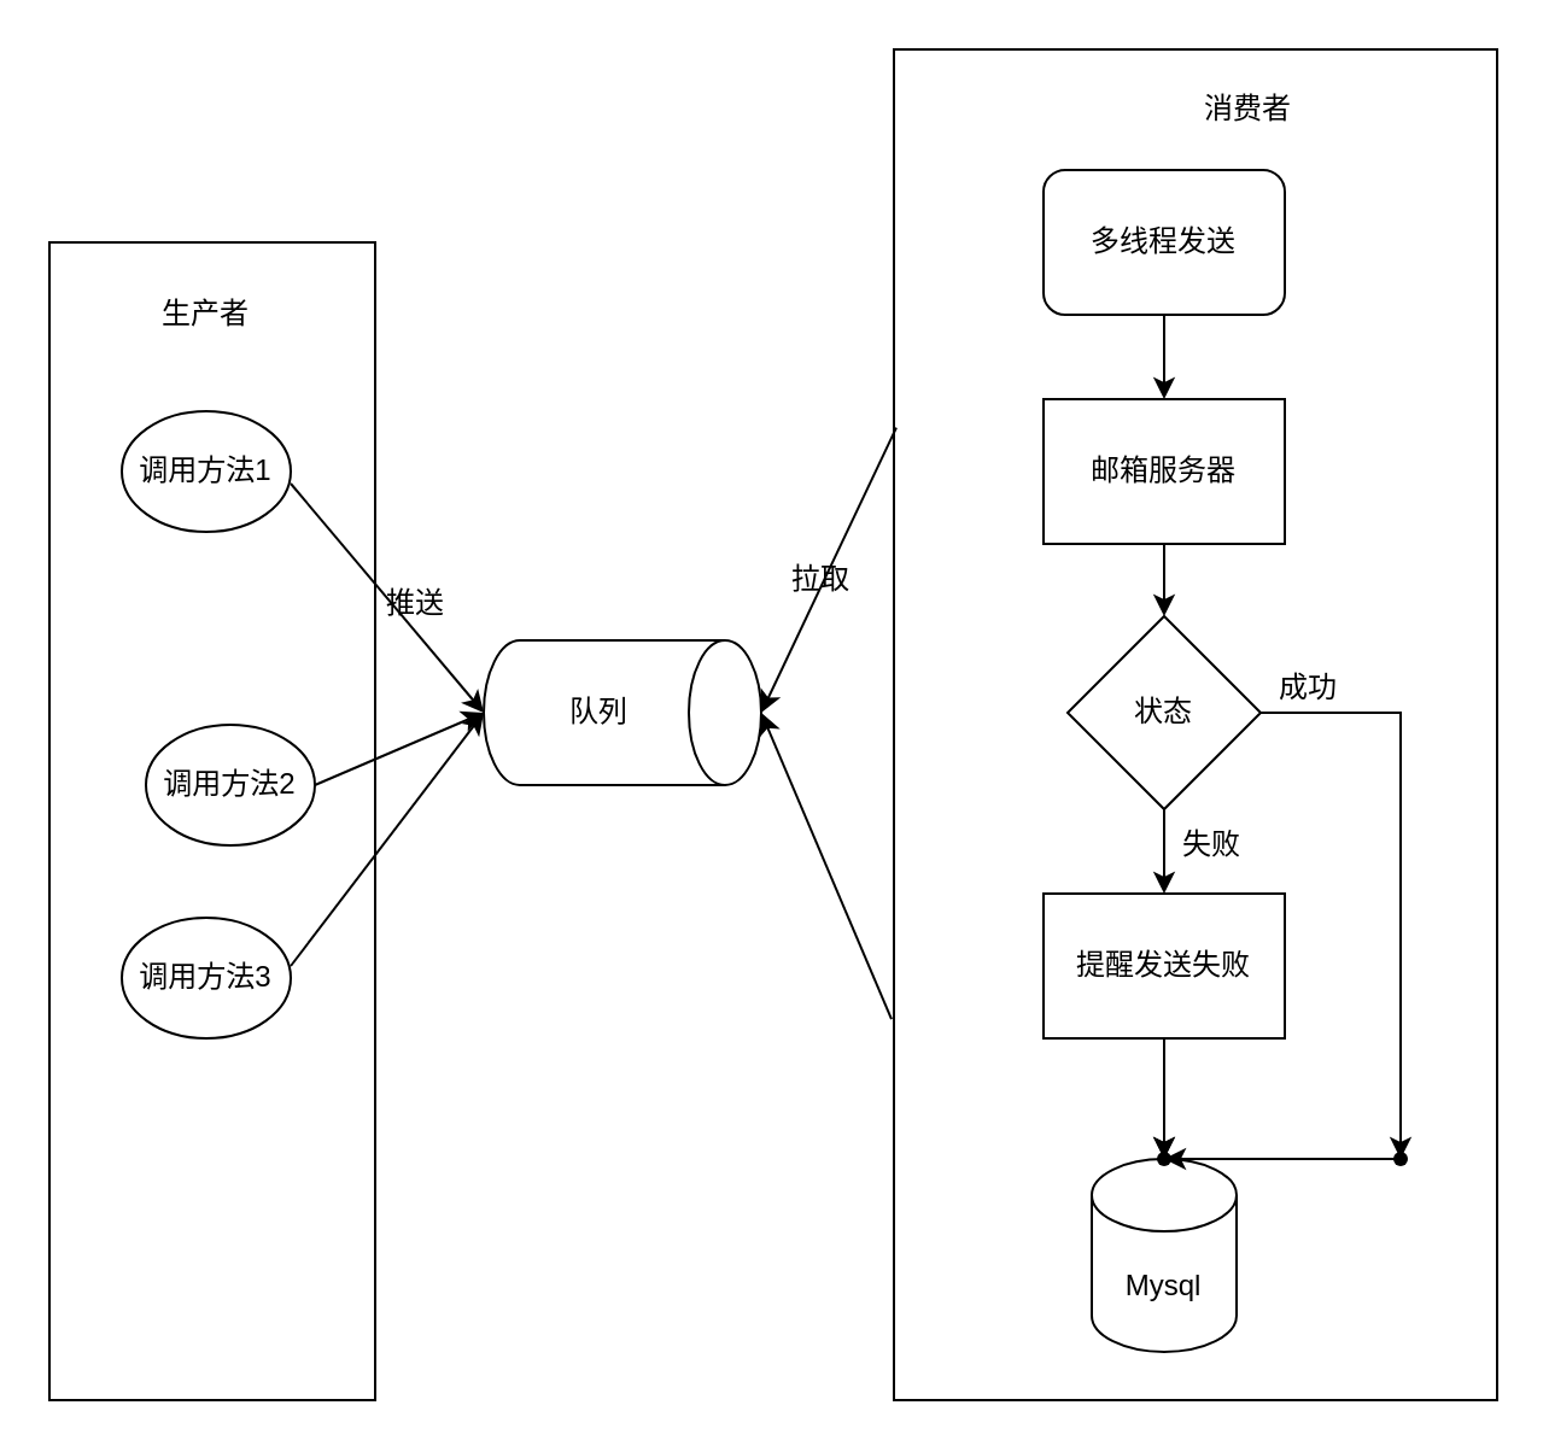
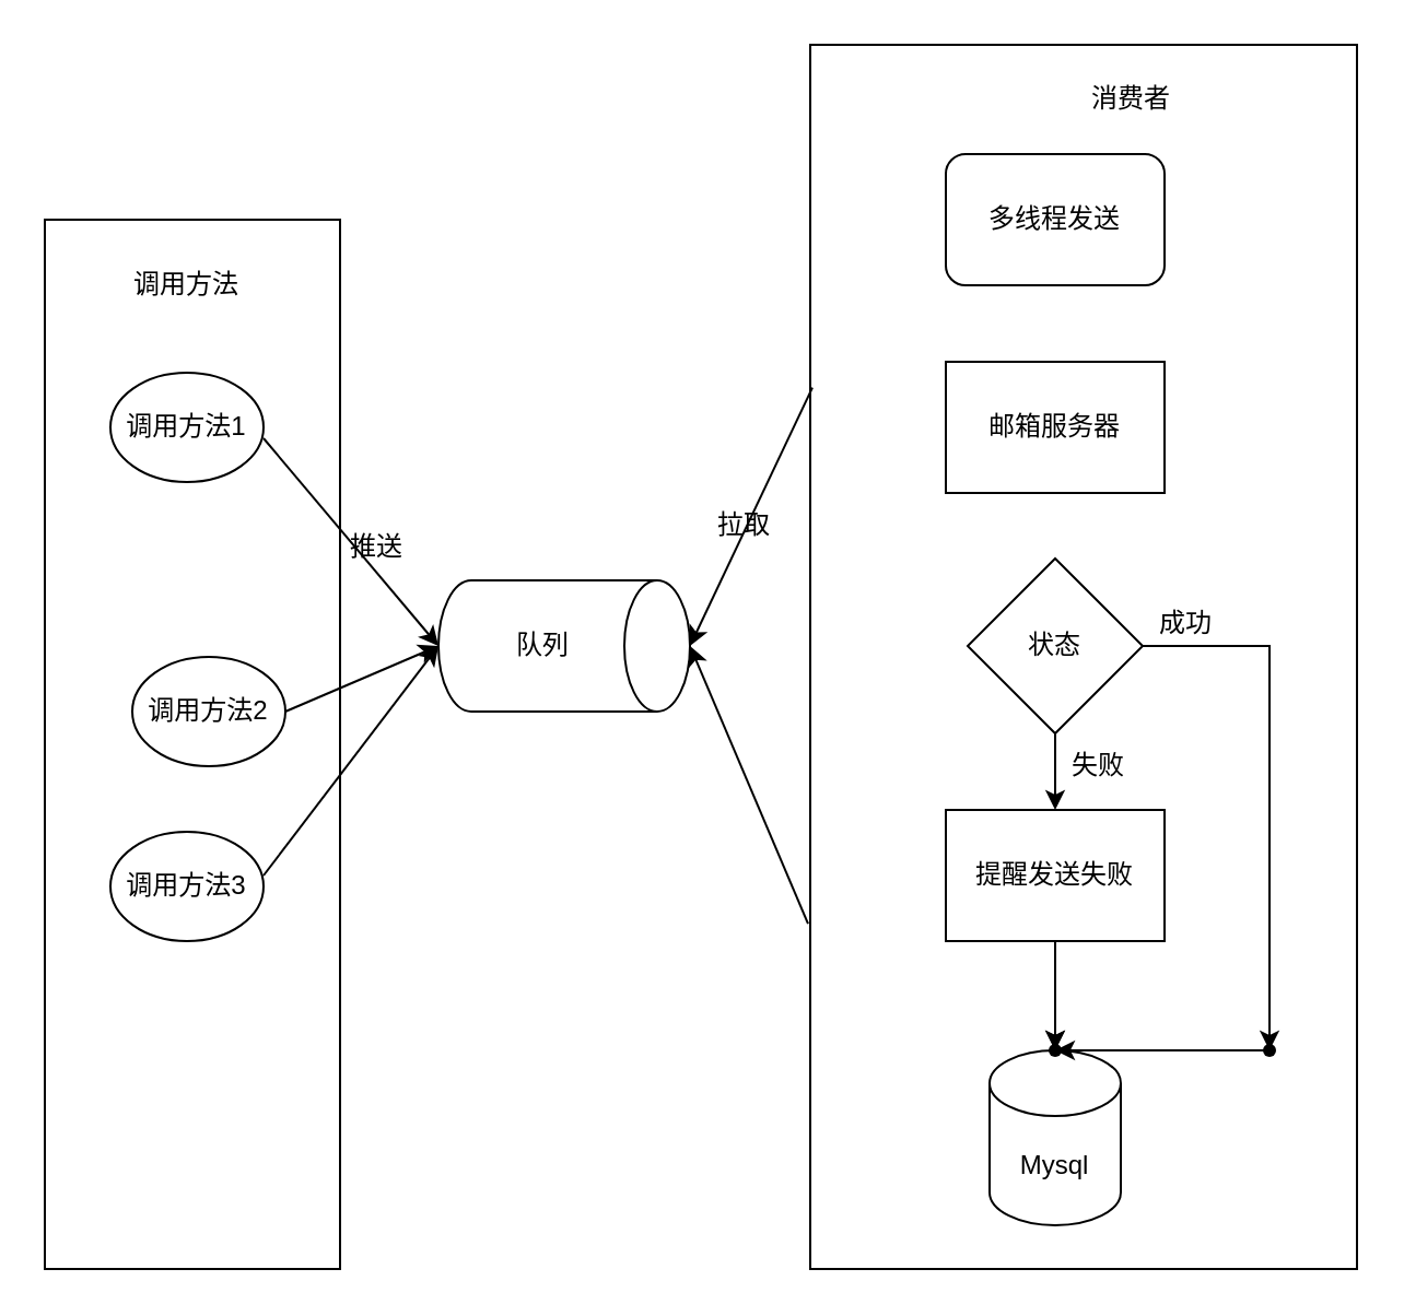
  <mxCell id="0" />
  <mxCell id="1" parent="0" />
  <mxCell id="2" value="" style="rounded=0;whiteSpace=wrap;html=1;" vertex="1" parent="1"><mxGeometry x="20" y="100" width="135" height="480" as="geometry" /></mxCell>
  <mxCell id="3" value="调用方法1" style="ellipse;whiteSpace=wrap;html=1;" vertex="1" parent="1"><mxGeometry x="50" y="170" width="70" height="50" as="geometry" /></mxCell>
  <mxCell id="4" value="调用方法2" style="ellipse;whiteSpace=wrap;html=1;" vertex="1" parent="1"><mxGeometry x="60" y="300" width="70" height="50" as="geometry" /></mxCell>
  <mxCell id="5" value="调用方法3" style="ellipse;whiteSpace=wrap;html=1;" vertex="1" parent="1"><mxGeometry x="50" y="380" width="70" height="50" as="geometry" /></mxCell>
  <mxCell id="6" value="" style="shape=cylinder3;whiteSpace=wrap;html=1;boundedLbl=1;backgroundOutline=1;size=15;rotation=90;" vertex="1" parent="1"><mxGeometry x="227.5" y="237.5" width="60" height="115" as="geometry" /></mxCell>
  <mxCell id="7" value="" style="endArrow=classic;html=1;rounded=0;entryX=0.5;entryY=1;entryDx=0;entryDy=0;entryPerimeter=0;" edge="1" parent="1" target="6"><mxGeometry width="50" height="50" relative="1" as="geometry"><mxPoint x="120" y="200" as="sourcePoint" /><mxPoint x="170" y="150" as="targetPoint" /></mxGeometry></mxCell>
  <mxCell id="8" value="" style="endArrow=classic;html=1;rounded=0;entryX=0.5;entryY=1;entryDx=0;entryDy=0;entryPerimeter=0;exitX=1;exitY=0.5;exitDx=0;exitDy=0;" edge="1" parent="1" source="4" target="6"><mxGeometry width="50" height="50" relative="1" as="geometry"><mxPoint x="120" y="290" as="sourcePoint" /><mxPoint x="170" y="250" as="targetPoint" /></mxGeometry></mxCell>
  <mxCell id="9" value="" style="endArrow=classic;html=1;rounded=0;entryX=0.5;entryY=1;entryDx=0;entryDy=0;entryPerimeter=0;" edge="1" parent="1" target="6"><mxGeometry width="50" height="50" relative="1" as="geometry"><mxPoint x="120" y="400" as="sourcePoint" /><mxPoint x="170" y="350" as="targetPoint" /></mxGeometry></mxCell>
- <mxCell id="10" value="生产者" style="text;html=1;strokeColor=none;fillColor=none;align=center;verticalAlign=middle;whiteSpace=wrap;rounded=0;" vertex="1" parent="1"><mxGeometry x="55" y="115" width="60" height="30" as="geometry" /></mxCell>
+ <mxCell id="10" value="调用方法" style="text;html=1;strokeColor=none;fillColor=none;align=center;verticalAlign=middle;whiteSpace=wrap;rounded=0;" vertex="1" parent="1"><mxGeometry x="55" y="115" width="60" height="30" as="geometry" /></mxCell>
  <mxCell id="11" value="队列" style="text;html=1;strokeColor=none;fillColor=none;align=center;verticalAlign=middle;whiteSpace=wrap;rounded=0;" vertex="1" parent="1"><mxGeometry x="218" y="280" width="60" height="30" as="geometry" /></mxCell>
  <mxCell id="12" value="" style="rounded=0;whiteSpace=wrap;html=1;" vertex="1" parent="1"><mxGeometry x="370" width="250" height="560" as="geometry" y="20" /></mxCell>
  <mxCell id="13" value="消费者" style="text;html=1;strokeColor=none;fillColor=none;align=center;verticalAlign=middle;whiteSpace=wrap;rounded=0;" vertex="1" parent="1"><mxGeometry x="487" y="30" width="60" height="30" as="geometry" /></mxCell>
  <mxCell id="14" value="" style="endArrow=classic;html=1;rounded=0;exitX=0.004;exitY=0.28;exitDx=0;exitDy=0;entryX=0.5;entryY=0;entryDx=0;entryDy=0;entryPerimeter=0;exitPerimeter=0;" edge="1" parent="1" source="12" target="6"><mxGeometry width="50" height="50" relative="1" as="geometry"><mxPoint x="370" y="255" as="sourcePoint" /><mxPoint x="340" y="110" as="targetPoint" /></mxGeometry></mxCell>
  <mxCell id="15" value="" style="endArrow=classic;html=1;rounded=0;entryX=0.5;entryY=0;entryDx=0;entryDy=0;entryPerimeter=0;exitX=-0.004;exitY=0.718;exitDx=0;exitDy=0;exitPerimeter=0;" edge="1" parent="1" source="12" target="6"><mxGeometry width="50" height="50" relative="1" as="geometry"><mxPoint x="370" y="370" as="sourcePoint" /><mxPoint x="300" y="360" as="targetPoint" /></mxGeometry></mxCell>
  <mxCell id="16" value="推送" style="text;html=1;strokeColor=none;fillColor=none;align=center;verticalAlign=middle;whiteSpace=wrap;rounded=0;" vertex="1" parent="1"><mxGeometry x="142" y="235" width="60" height="30" as="geometry" /></mxCell>
- <mxCell id="17" value="" style="edgeStyle=orthogonalEdgeStyle;rounded=0;orthogonalLoop=1;jettySize=auto;html=1;" edge="1" parent="1" source="18" target="33"><mxGeometry relative="1" as="geometry" /></mxCell>
  <mxCell id="18" value="多线程发送" style="whiteSpace=wrap;html=1;rounded=1;" vertex="1" parent="1"><mxGeometry x="432" y="70" width="100" height="60" as="geometry" /></mxCell>
  <mxCell id="19" value="" style="edgeStyle=orthogonalEdgeStyle;rounded=0;orthogonalLoop=1;jettySize=auto;html=1;" edge="1" parent="1" source="21" target="23"><mxGeometry relative="1" as="geometry" /></mxCell>
  <mxCell id="20" value="" style="edgeStyle=orthogonalEdgeStyle;rounded=0;orthogonalLoop=1;jettySize=auto;html=1;" edge="1" parent="1" source="21" target="27"><mxGeometry relative="1" as="geometry" /></mxCell>
  <mxCell id="21" value="状态" style="rhombus;whiteSpace=wrap;html=1;" vertex="1" parent="1"><mxGeometry x="442" y="255" width="80" height="80" as="geometry" /></mxCell>
  <mxCell id="22" value="" style="edgeStyle=orthogonalEdgeStyle;rounded=0;orthogonalLoop=1;jettySize=auto;html=1;" edge="1" parent="1" source="29" target="25"><mxGeometry relative="1" as="geometry" /></mxCell>
  <mxCell id="23" value="提醒发送失败" style="rounded=0;whiteSpace=wrap;html=1;" vertex="1" parent="1"><mxGeometry x="432" y="370" width="100" height="60" as="geometry" /></mxCell>
  <mxCell id="24" value="失败" style="text;html=1;strokeColor=none;fillColor=none;align=center;verticalAlign=middle;whiteSpace=wrap;rounded=0;" vertex="1" parent="1"><mxGeometry x="472" y="335" width="60" height="30" as="geometry" /></mxCell>
  <mxCell id="25" value="Mysql" style="shape=cylinder3;whiteSpace=wrap;html=1;boundedLbl=1;backgroundOutline=1;size=15;" vertex="1" parent="1"><mxGeometry x="452" y="480" width="60" height="80" as="geometry" /></mxCell>
  <mxCell id="26" value="" style="edgeStyle=orthogonalEdgeStyle;rounded=0;orthogonalLoop=1;jettySize=auto;html=1;" edge="1" parent="1" source="27" target="29"><mxGeometry relative="1" as="geometry" /></mxCell>
  <mxCell id="27" value="" style="shape=waypoint;sketch=0;size=6;pointerEvents=1;points=[];fillColor=default;resizable=0;rotatable=0;perimeter=centerPerimeter;snapToPoint=1;" vertex="1" parent="1"><mxGeometry x="570" y="470" width="20" height="20" as="geometry" /></mxCell>
  <mxCell id="28" value="" style="edgeStyle=orthogonalEdgeStyle;rounded=0;orthogonalLoop=1;jettySize=auto;html=1;" edge="1" parent="1" source="23" target="29"><mxGeometry relative="1" as="geometry"><mxPoint x="482" y="430" as="sourcePoint" /><mxPoint x="482" y="480" as="targetPoint" /></mxGeometry></mxCell>
  <mxCell id="29" value="" style="shape=waypoint;sketch=0;size=6;pointerEvents=1;points=[];fillColor=default;resizable=0;rotatable=0;perimeter=centerPerimeter;snapToPoint=1;" vertex="1" parent="1"><mxGeometry x="472" y="470" width="20" height="20" as="geometry" /></mxCell>
  <mxCell id="30" value="成功" style="text;html=1;strokeColor=none;fillColor=none;align=center;verticalAlign=middle;whiteSpace=wrap;rounded=0;" vertex="1" parent="1"><mxGeometry x="512" y="270" width="60" height="30" as="geometry" /></mxCell>
  <mxCell id="31" value="拉取" style="text;html=1;strokeColor=none;fillColor=none;align=center;verticalAlign=middle;whiteSpace=wrap;rounded=0;" vertex="1" parent="1"><mxGeometry x="310" y="225" width="60" height="30" as="geometry" /></mxCell>
- <mxCell id="32" value="" style="edgeStyle=orthogonalEdgeStyle;rounded=0;orthogonalLoop=1;jettySize=auto;html=1;entryX=0.5;entryY=0;entryDx=0;entryDy=0;" edge="1" parent="1" source="33" target="21"><mxGeometry relative="1" as="geometry" /></mxCell>
  <mxCell id="33" value="邮箱服务器" style="rounded=0;whiteSpace=wrap;html=1;" vertex="1" parent="1"><mxGeometry x="432" y="165" width="100" height="60" as="geometry" /></mxCell>
